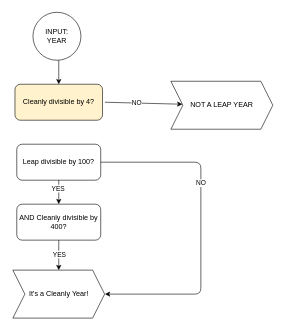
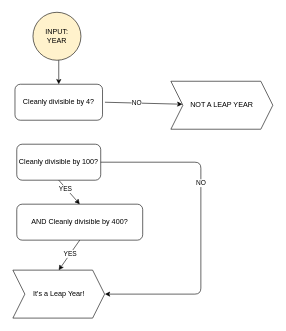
  <mxCell id="0" />
  <mxCell id="1" parent="0" />
- <mxCell id="2" value="INPUT:&lt;br&gt;YEAR" style="ellipse;whiteSpace=wrap;html=1;aspect=fixed;" vertex="1" parent="1"><mxGeometry x="54" y="20" width="80" height="80" as="geometry" /></mxCell>
- <mxCell id="3" value="Cleanly divisible by 4?" style="rounded=1;whiteSpace=wrap;html=1;fillColor=#fff2cc;" vertex="1" parent="1"><mxGeometry x="24" y="140" width="146" height="60" as="geometry" /></mxCell>
+ <mxCell id="2" value="INPUT:&lt;br&gt;YEAR" style="ellipse;whiteSpace=wrap;html=1;aspect=fixed;fillColor=#fff2cc;" vertex="1" parent="1"><mxGeometry x="54" y="20" width="80" height="80" as="geometry" /></mxCell>
+ <mxCell id="3" value="Cleanly divisible by 4?" style="rounded=1;whiteSpace=wrap;html=1;" vertex="1" parent="1"><mxGeometry x="24" y="140" width="146" height="60" as="geometry" /></mxCell>
  <mxCell id="4" value="" style="endArrow=classic;html=1;" edge="1" parent="1"><mxGeometry width="50" height="50" relative="1" as="geometry"><mxPoint x="97" y="100" as="sourcePoint" /><mxPoint x="97" y="140" as="targetPoint" /></mxGeometry></mxCell>
  <mxCell id="5" value="NOT A LEAP YEAR" style="shape=step;perimeter=stepPerimeter;whiteSpace=wrap;html=1;fixedSize=1;" vertex="1" parent="1"><mxGeometry x="284" y="135" width="170" height="80" as="geometry" /></mxCell>
  <mxCell id="6" value="" style="endArrow=classic;html=1;" edge="1" parent="1" target="5"><mxGeometry width="50" height="50" relative="1" as="geometry"><mxPoint x="174" y="170" as="sourcePoint" /><mxPoint x="184" y="10" as="targetPoint" /></mxGeometry></mxCell>
  <mxCell id="7" value="NO" style="edgeLabel;html=1;align=center;verticalAlign=middle;resizable=0;points=[];" vertex="1" connectable="0" parent="6"><mxGeometry x="-0.2" y="1" relative="1" as="geometry"><mxPoint as="offset" /></mxGeometry></mxCell>
- <mxCell id="8" value="Leap divisible by 100?" style="rounded=1;whiteSpace=wrap;html=1;" vertex="1" parent="1"><mxGeometry x="27" y="240" width="140" height="60" as="geometry" /></mxCell>
- <mxCell id="9" value="AND Cleanly divisible by 400?" style="rounded=1;whiteSpace=wrap;html=1;" vertex="1" parent="1"><mxGeometry x="27" y="340" width="140" height="60" as="geometry" /></mxCell>
+ <mxCell id="8" value="Cleanly divisible by 100?" style="rounded=1;whiteSpace=wrap;html=1;" vertex="1" parent="1"><mxGeometry x="27" y="240" width="140" height="60" as="geometry" /></mxCell>
+ <mxCell id="9" value="AND Cleanly divisible by 400?" style="rounded=1;whiteSpace=wrap;html=1;" vertex="1" parent="1"><mxGeometry x="27" y="340" width="210" height="60" as="geometry" /></mxCell>
  <mxCell id="10" value="" style="endArrow=classic;html=1;entryX=0.5;entryY=0;entryDx=0;entryDy=0;exitX=0.5;exitY=1;exitDx=0;exitDy=0;" edge="1" parent="1" target="9"><mxGeometry width="50" height="50" relative="1" as="geometry"><mxPoint x="97" y="300" as="sourcePoint" /><mxPoint x="164" y="250" as="targetPoint" /></mxGeometry></mxCell>
  <mxCell id="11" value="YES" style="edgeLabel;html=1;align=center;verticalAlign=middle;resizable=0;points=[];" vertex="1" connectable="0" parent="10"><mxGeometry x="-0.333" y="-2" relative="1" as="geometry"><mxPoint as="offset" /></mxGeometry></mxCell>
  <mxCell id="12" value="" style="endArrow=classic;html=1;exitX=0.5;exitY=1;exitDx=0;exitDy=0;" edge="1" parent="1" source="9"><mxGeometry width="50" height="50" relative="1" as="geometry"><mxPoint x="114" y="380" as="sourcePoint" /><mxPoint x="97" y="450" as="targetPoint" /></mxGeometry></mxCell>
  <mxCell id="13" value="YES" style="edgeLabel;html=1;align=center;verticalAlign=middle;resizable=0;points=[];" vertex="1" connectable="0" parent="12"><mxGeometry x="-0.08" relative="1" as="geometry"><mxPoint as="offset" /></mxGeometry></mxCell>
- <mxCell id="14" value="It's a Cleanly Year!" style="shape=step;perimeter=stepPerimeter;whiteSpace=wrap;html=1;fixedSize=1;" vertex="1" parent="1"><mxGeometry x="20.5" y="450" width="153" height="80" as="geometry" /></mxCell>
+ <mxCell id="14" value="It's a Leap Year!" style="shape=step;perimeter=stepPerimeter;whiteSpace=wrap;html=1;fixedSize=1;" vertex="1" parent="1"><mxGeometry x="20.5" y="450" width="153" height="80" as="geometry" /></mxCell>
  <mxCell id="15" value="" style="endArrow=classic;html=1;exitX=1;exitY=0.5;exitDx=0;exitDy=0;" edge="1" parent="1" source="8"><mxGeometry width="50" height="50" relative="1" as="geometry"><mxPoint x="114" y="270" as="sourcePoint" /><mxPoint x="174" y="490" as="targetPoint" /><Array as="points"><mxPoint x="334" y="270" /><mxPoint x="334" y="490" /></Array></mxGeometry></mxCell>
  <mxCell id="16" value="NO" style="edgeLabel;html=1;align=center;verticalAlign=middle;resizable=0;points=[];" vertex="1" connectable="0" parent="15"><mxGeometry x="-0.265" y="-1" relative="1" as="geometry"><mxPoint as="offset" /></mxGeometry></mxCell>
